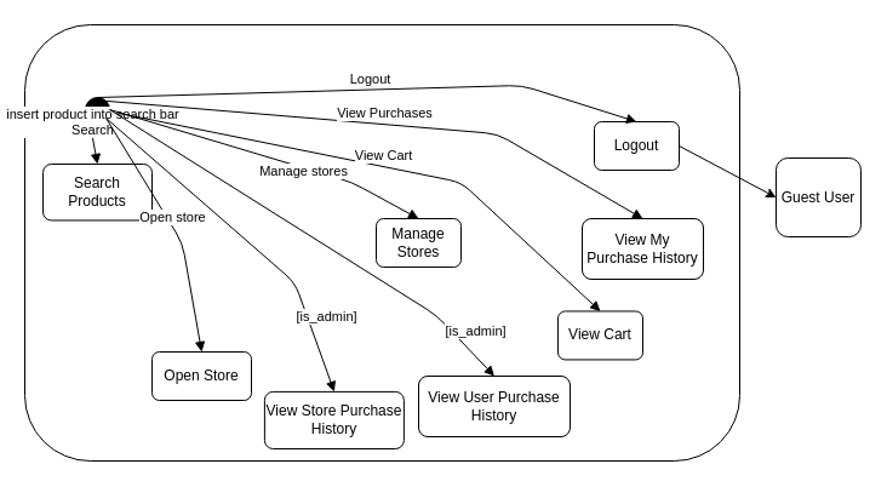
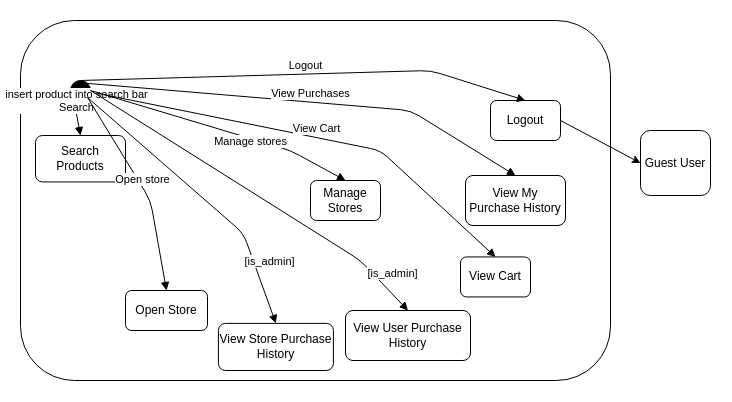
  <mxCell id="0" />
  <mxCell id="1" parent="0" />
  <mxCell id="2" value="" style="rounded=1;whiteSpace=wrap;html=1;" vertex="1" parent="1"><mxGeometry x="20" y="20" width="590" height="360" as="geometry" /></mxCell>
  <mxCell id="3" value="Manage Stores" style="shape=ext;rounded=1;html=1;whiteSpace=wrap;" vertex="1" parent="1"><mxGeometry x="310" y="180" width="70" height="40" as="geometry" /></mxCell>
  <mxCell id="4" value="" style="shape=mxgraph.bpmn.shape;html=1;verticalLabelPosition=bottom;labelBackgroundColor=#ffffff;verticalAlign=top;align=center;perimeter=ellipsePerimeter;outlineConnect=0;outline=standard;symbol=general;fillColor=#000000;" vertex="1" parent="1"><mxGeometry x="70" y="80" width="20" height="20" as="geometry" /></mxCell>
  <mxCell id="5" value="Open Store" style="shape=ext;rounded=1;html=1;whiteSpace=wrap;" vertex="1" parent="1"><mxGeometry x="125" y="290" width="82" height="40" as="geometry" /></mxCell>
  <mxCell id="6" value="View Cart" style="shape=ext;rounded=1;html=1;whiteSpace=wrap;" vertex="1" parent="1"><mxGeometry x="460" y="256.45" width="70" height="40" as="geometry" /></mxCell>
  <mxCell id="7" value="Search Products" style="shape=ext;rounded=1;html=1;whiteSpace=wrap;" vertex="1" parent="1"><mxGeometry x="35" y="135" width="90" height="46.45" as="geometry" /></mxCell>
  <mxCell id="8" value="insert product into search bar&lt;br&gt;Search" style="html=1;verticalAlign=bottom;endArrow=block;exitX=0.145;exitY=0.855;exitDx=0;exitDy=0;exitPerimeter=0;entryX=0.5;entryY=0;entryDx=0;entryDy=0;" edge="1" parent="1" source="4" target="7"><mxGeometry width="80" relative="1" as="geometry"><mxPoint x="300" y="220" as="sourcePoint" /><mxPoint x="380" y="220" as="targetPoint" /><Array as="points" /></mxGeometry></mxCell>
  <mxCell id="9" value="View Cart" style="html=1;verticalAlign=bottom;endArrow=block;exitX=0.855;exitY=0.145;exitDx=0;exitDy=0;exitPerimeter=0;entryX=0.5;entryY=0;entryDx=0;entryDy=0;" edge="1" parent="1" target="6"><mxGeometry width="80" relative="1" as="geometry"><mxPoint x="97.1" y="92.9" as="sourcePoint" /><mxPoint x="405" y="266.78" as="targetPoint" /><Array as="points"><mxPoint x="380" y="150" /></Array></mxGeometry></mxCell>
  <mxCell id="10" value="Open store" style="html=1;verticalAlign=bottom;endArrow=block;exitX=0.855;exitY=0.855;exitDx=0;exitDy=0;exitPerimeter=0;entryX=0.5;entryY=0;entryDx=0;entryDy=0;" edge="1" parent="1" source="4" target="5"><mxGeometry width="80" relative="1" as="geometry"><mxPoint x="107.1" y="102.9" as="sourcePoint" /><mxPoint x="295" y="270" as="targetPoint" /><Array as="points"><mxPoint x="150" y="200" /></Array></mxGeometry></mxCell>
  <mxCell id="11" value="Manage stores" style="html=1;verticalAlign=bottom;endArrow=block;entryX=0.5;entryY=0;entryDx=0;entryDy=0;exitX=1;exitY=0.5;exitDx=0;exitDy=0;" edge="1" parent="1" source="4" target="3"><mxGeometry x="0.538" y="-40" width="80" relative="1" as="geometry"><mxPoint x="90" y="100" as="sourcePoint" /><mxPoint x="305" y="280" as="targetPoint" /><Array as="points"><mxPoint x="290" y="150" /></Array><mxPoint x="-21" y="-35" as="offset" /></mxGeometry></mxCell>
  <mxCell id="12" value="Logout" style="shape=ext;rounded=1;html=1;whiteSpace=wrap;" vertex="1" parent="1"><mxGeometry x="490" y="100" width="70" height="40" as="geometry" /></mxCell>
  <mxCell id="13" value="Logout" style="html=1;verticalAlign=bottom;endArrow=block;exitX=0.5;exitY=0;exitDx=0;exitDy=0;entryX=0.5;entryY=0;entryDx=0;entryDy=0;" edge="1" parent="1" source="4" target="12"><mxGeometry width="80" relative="1" as="geometry"><mxPoint x="467.9" y="80" as="sourcePoint" /><mxPoint x="700" y="262.9" as="targetPoint" /><Array as="points"><mxPoint x="430" y="70" /></Array></mxGeometry></mxCell>
  <mxCell id="14" value="Guest User" style="shape=ext;rounded=1;html=1;whiteSpace=wrap;" vertex="1" parent="1"><mxGeometry x="640" y="130" width="70" height="65" as="geometry" /></mxCell>
  <mxCell id="15" value="" style="endArrow=classic;html=1;entryX=0;entryY=0.5;entryDx=0;entryDy=0;exitX=1;exitY=0.5;exitDx=0;exitDy=0;" edge="1" parent="1" source="12" target="14"><mxGeometry width="50" height="50" relative="1" as="geometry"><mxPoint x="320" y="270" as="sourcePoint" /><mxPoint x="370" y="220" as="targetPoint" /></mxGeometry></mxCell>
- <mxCell id="16" value="View My Purchase History" style="shape=ext;rounded=1;html=1;whiteSpace=wrap;" vertex="1" parent="1"><mxGeometry x="480" y="180" width="100" height="50" as="geometry" /></mxCell>
+ <mxCell id="16" value="View My Purchase History" style="shape=ext;rounded=1;html=1;whiteSpace=wrap;" vertex="1" parent="1"><mxGeometry x="465" y="175" width="100" height="50" as="geometry" /></mxCell>
  <mxCell id="17" value="View Purchases" style="html=1;verticalAlign=bottom;endArrow=block;exitX=0.855;exitY=0.145;exitDx=0;exitDy=0;entryX=0.5;entryY=0;entryDx=0;entryDy=0;exitPerimeter=0;" edge="1" parent="1" source="4" target="16"><mxGeometry width="80" relative="1" as="geometry"><mxPoint x="200" y="80" as="sourcePoint" /><mxPoint x="525" y="266.78" as="targetPoint" /><Array as="points"><mxPoint x="410" y="110" /></Array></mxGeometry></mxCell>
  <mxCell id="18" value="View Store Purchase History" style="shape=ext;rounded=1;html=1;whiteSpace=wrap;" vertex="1" parent="1"><mxGeometry x="217.9" y="322.9" width="115" height="47.1" as="geometry" /></mxCell>
  <mxCell id="19" value="[is_admin]" style="html=1;verticalAlign=bottom;endArrow=block;exitX=0.855;exitY=0.855;exitDx=0;exitDy=0;exitPerimeter=0;entryX=0.5;entryY=0;entryDx=0;entryDy=0;" edge="1" parent="1" source="4" target="18"><mxGeometry x="0.656" y="12" width="80" relative="1" as="geometry"><mxPoint x="180" y="130" as="sourcePoint" /><mxPoint x="387.9" y="302.9" as="targetPoint" /><Array as="points"><mxPoint x="242.9" y="232.9" /></Array><mxPoint as="offset" /></mxGeometry></mxCell>
  <mxCell id="20" value="View User Purchase History" style="shape=ext;rounded=1;html=1;whiteSpace=wrap;" vertex="1" parent="1"><mxGeometry x="345" y="310" width="125" height="50" as="geometry" /></mxCell>
  <mxCell id="21" value="[is_admin]" style="html=1;verticalAlign=bottom;endArrow=block;exitX=1;exitY=0.5;exitDx=0;exitDy=0;entryX=0.5;entryY=0;entryDx=0;entryDy=0;" edge="1" parent="1" source="4" target="20"><mxGeometry x="0.841" y="8" width="80" relative="1" as="geometry"><mxPoint x="290" y="90" as="sourcePoint" /><mxPoint x="515" y="290" as="targetPoint" /><Array as="points"><mxPoint x="360" y="260" /></Array><mxPoint as="offset" /></mxGeometry></mxCell>
